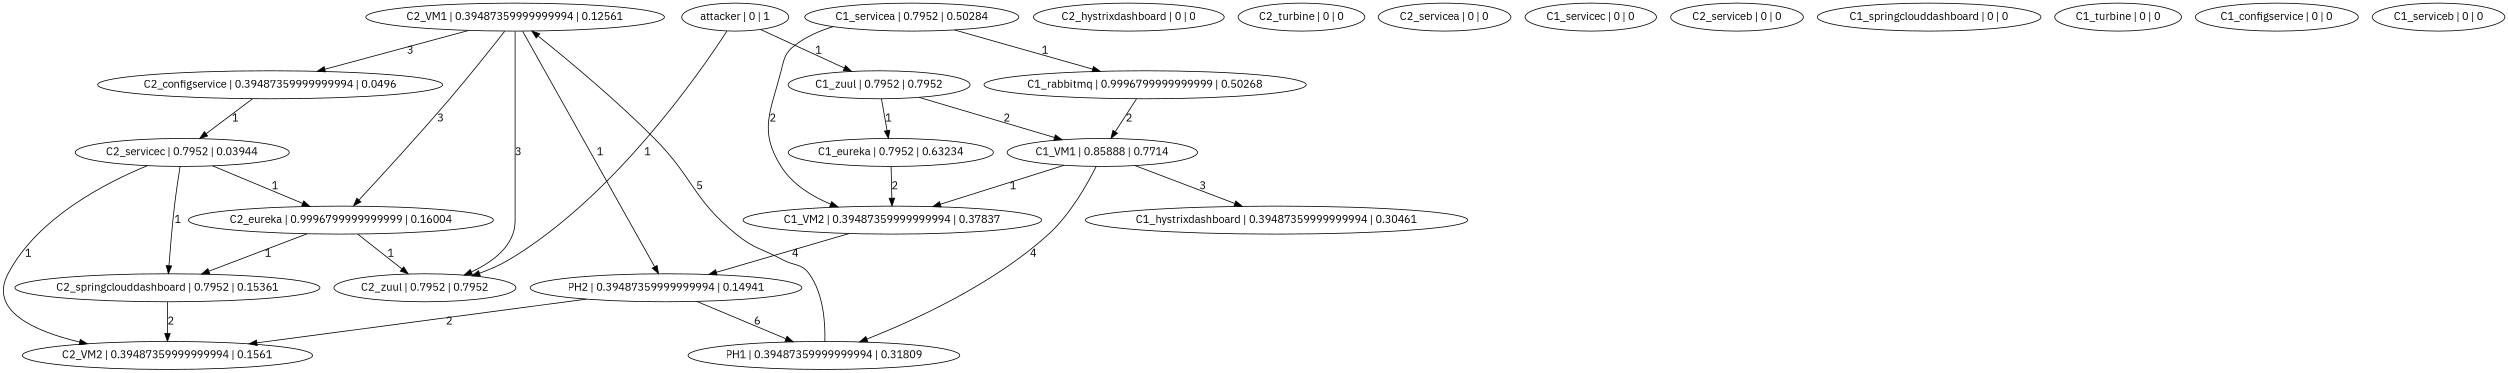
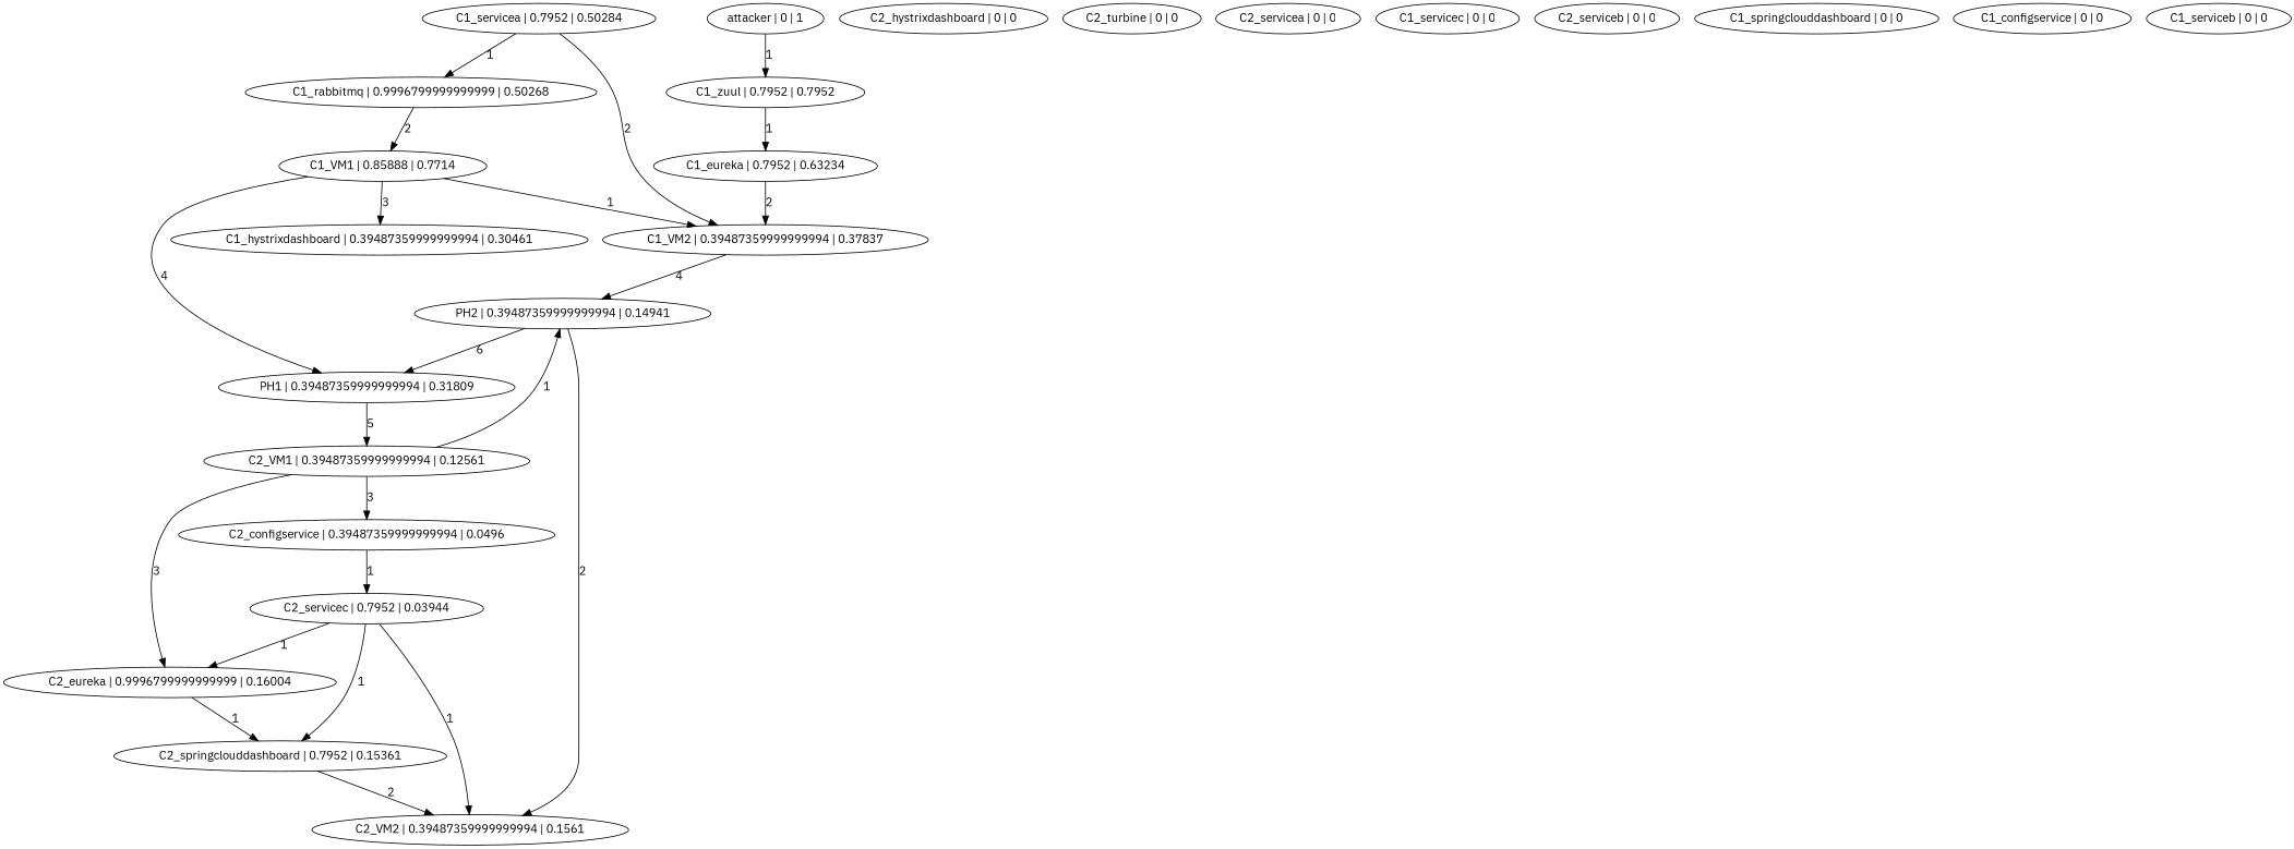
  digraph {
    fontname="IBM Plex Sans"
    node [fontname="IBM Plex Sans"]
    edge [fontname="IBM Plex Sans"]
    n1 [label="C2_eureka | 0.9996799999999999 | 0.16004"]
-   n2 [label="C2_zuul | 0.7952 | 0.7952"]
    n3 [label="C2_springclouddashboard | 0.7952 | 0.15361"]
    n4 [label="C2_VM2 | 0.39487359999999994 | 0.1561"]
    n5 [label="PH2 | 0.39487359999999994 | 0.14941"]
    n6 [label="PH1 | 0.39487359999999994 | 0.31809"]
    n7 [label="C2_VM1 | 0.39487359999999994 | 0.12561"]
    n8 [label="C2_hystrixdashboard | 0 | 0"]
    n9 [label="C1_rabbitmq | 0.9996799999999999 | 0.50268"]
    n10 [label="C1_VM1 | 0.85888 | 0.7714"]
    n11 [label="C1_VM2 | 0.39487359999999994 | 0.37837"]
    n12 [label="C1_hystrixdashboard | 0.39487359999999994 | 0.30461"]
    n13 [label="C2_configservice | 0.39487359999999994 | 0.0496"]
    n14 [label="C2_servicec | 0.7952 | 0.03944"]
    n15 [label="C2_turbine | 0 | 0"]
    n16 [label="C2_servicea | 0 | 0"]
    n17 [label="C1_servicec | 0 | 0"]
    n18 [label="C1_servicea | 0.7952 | 0.50284"]
    n19 [label="C1_eureka | 0.7952 | 0.63234"]
    n20 [label="C2_serviceb | 0 | 0"]
    n21 [label="C1_zuul | 0.7952 | 0.7952"]
    n22 [label="C1_springclouddashboard | 0 | 0"]
-   n23 [label="C1_turbine | 0 | 0"]
    n24 [label="C1_configservice | 0 | 0"]
    n25 [label="attacker | 0 | 1"]
    n26 [label="C1_serviceb | 0 | 0"]
-   n1 -> n2 [label=1]
    n1 -> n3 [label=1]
    n3 -> n4 [label=2]
    n5 -> n4 [label=2]
    n5 -> n6 [label=6]
    n6 -> n7 [label=5]
    n7 -> n1 [label=3]
-   n7 -> n2 [label=3]
    n7 -> n5 [label=1]
    n7 -> n13 [label=3]
    n9 -> n10 [label=2]
    n10 -> n6 [label=4]
    n10 -> n11 [label=1]
    n10 -> n12 [label=3]
    n11 -> n5 [label=4]
    n13 -> n14 [label=1]
    n14 -> n1 [label=1]
    n14 -> n3 [label=1]
    n14 -> n4 [label=1]
    n18 -> n9 [label=1]
    n18 -> n11 [label=2]
    n19 -> n11 [label=2]
-   n21 -> n10 [label=2]
    n21 -> n19 [label=1]
-   n25 -> n2 [label=1]
    n25 -> n21 [label=1]
  }
